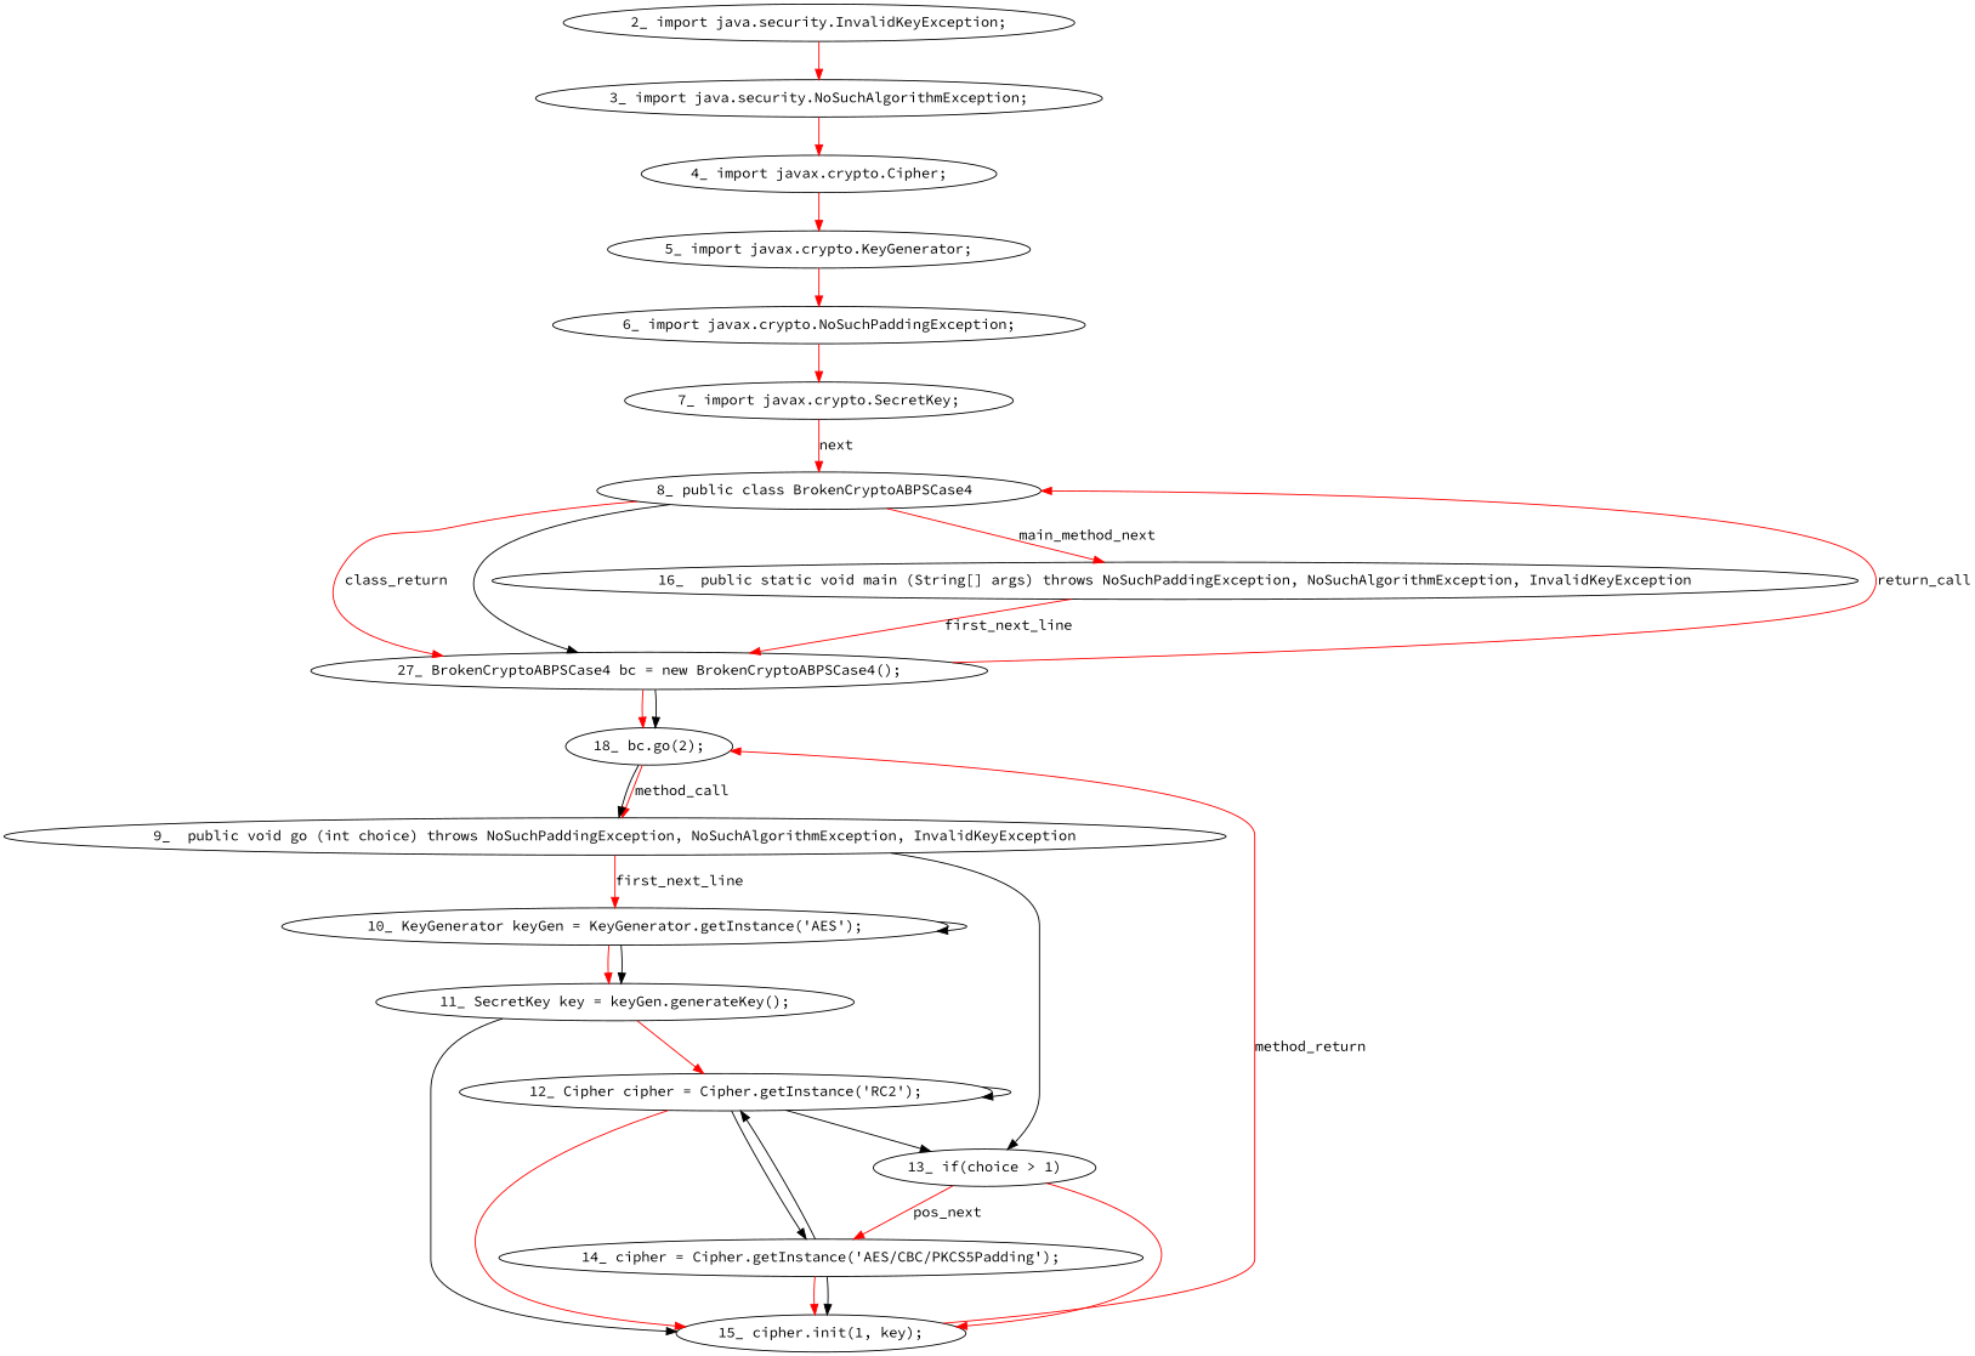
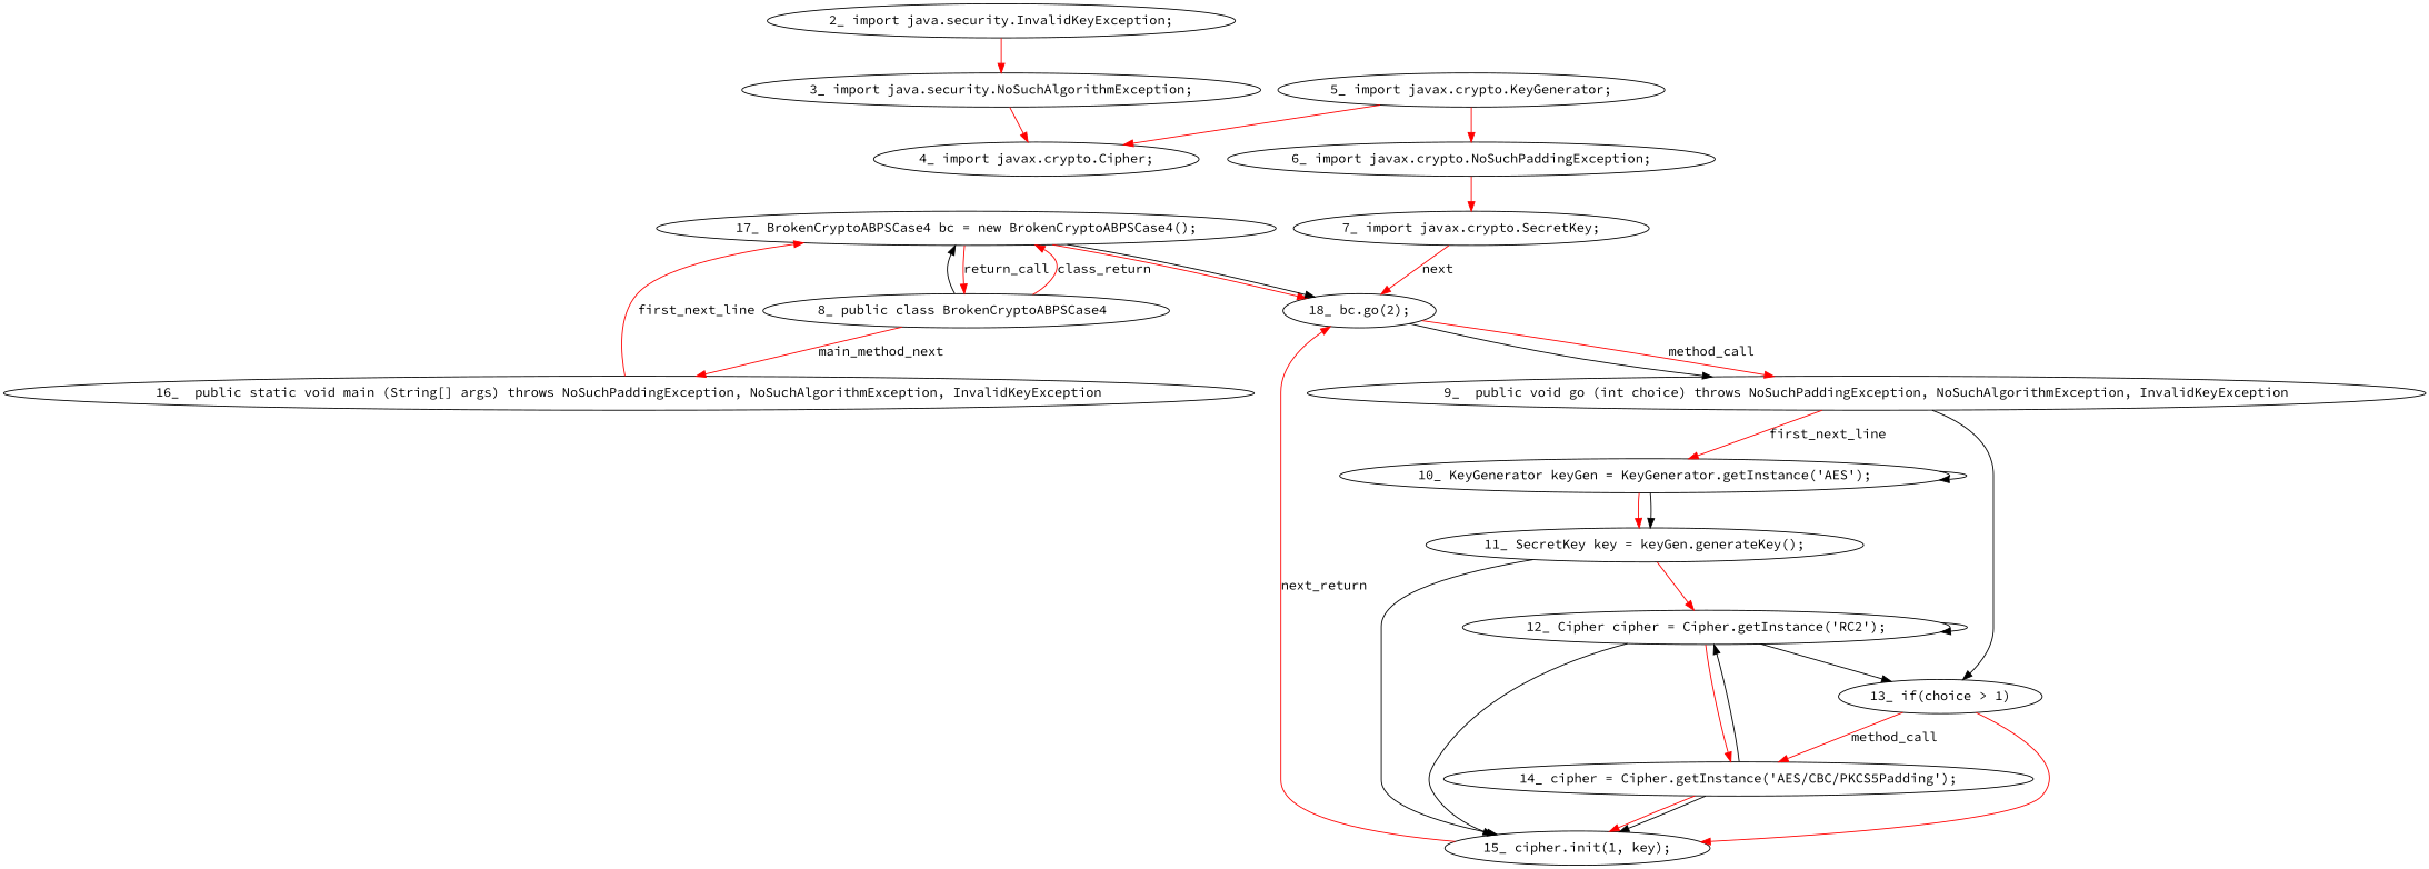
  digraph {
    fontname="Source Code Pro"
    node [fontname="Source Code Pro" type_label=expression_statement]
    edge [color=red fontname="Source Code Pro"]
    n1 [label="2_ import java.security.InvalidKeyException;"]
    n2 [label="3_ import java.security.NoSuchAlgorithmException;"]
    n3 [label="4_ import javax.crypto.Cipher;"]
    n4 [label="5_ import javax.crypto.KeyGenerator;"]
    n5 [label="6_ import javax.crypto.NoSuchPaddingException;"]
    n6 [label="7_ import javax.crypto.SecretKey;"]
    n7 [label="8_ public class BrokenCryptoABPSCase4 " type_label=class_declaration]
    n8 [label="16_  public static void main (String[] args) throws NoSuchPaddingException, NoSuchAlgorithmException, InvalidKeyException" type_label=method_declaration]
-   n9 [label="27_ BrokenCryptoABPSCase4 bc = new BrokenCryptoABPSCase4();"]
+   n9 [label="17_ BrokenCryptoABPSCase4 bc = new BrokenCryptoABPSCase4();"]
    n10 [label="18_ bc.go(2);"]
    n11 [label="9_  public void go (int choice) throws NoSuchPaddingException, NoSuchAlgorithmException, InvalidKeyException" type_label=method_declaration]
    n12 [label="10_ KeyGenerator keyGen = KeyGenerator.getInstance('AES');"]
    n13 [label="13_ if(choice > 1)" type_label=if]
    n14 [label="11_ SecretKey key = keyGen.generateKey();"]
    n15 [label="15_ cipher.init(1, key);"]
    n16 [label="14_ cipher = Cipher.getInstance('AES/CBC/PKCS5Padding');"]
    n17 [label="12_ Cipher cipher = Cipher.getInstance('RC2');"]
    n1 -> n2 [controlflow_type="next_line 1', edge_type=CFG_edge, key=0, label='next_line 1"]
    n2 -> n3 [controlflow_type="next_line 1', edge_type=CFG_edge, key=0, label='next_line 1"]
-   n3 -> n4 [controlflow_type="next_line 1', edge_type=CFG_edge, key=0, label='next_line 1"]
+   n4 -> n3 [controlflow_type="next_line 1', edge_type=CFG_edge, key=0, label='next_line 1"]
    n4 -> n5 [controlflow_type="next_line 1', edge_type=CFG_edge, key=0, label='next_line 1"]
    n5 -> n6 [controlflow_type="next_line 1', edge_type=CFG_edge, key=0, label='next_line 1"]
-   n6 -> n7 [controlflow_type=next edge_type=CFG_edge label=next]
+   n6 -> n10 [controlflow_type=next edge_type=CFG_edge label=next]
    n7 -> n8 [controlflow_type=main_method_next edge_type=CFG_edge label=main_method_next]
    n7 -> n9 [controlflow_type=class_return edge_type=CFG_edge label=class_return]
    n7 -> n9 [color=""]
    n8 -> n9 [controlflow_type=first_next_line edge_type=CFG_edge label=first_next_line]
    n9 -> n7 [controlflow_type="constructor_call|131" edge_type=CFG_edge label=return_call]
    n9 -> n10 [controlflow_type="next_line 1', edge_type=CFG_edge, key=0, label='next_line 1"]
    n9 -> n10 [used_def=bc color=""]
    n10 -> n11 [controlflow_type="method_call|135" edge_type=CFG_edge label=method_call]
    n10 -> n11 [color=""]
    n11 -> n12 [controlflow_type=first_next_line edge_type=CFG_edge label=first_next_line]
    n11 -> n13 [used_def=choice color=""]
    n12 -> n12 [used_def=KeyGenerator color=""]
    n12 -> n14 [controlflow_type="next_line 1', edge_type=CFG_edge, key=0, label='next_line 1"]
    n12 -> n14 [used_def=keyGen color=""]
    n13 -> n15 [controlflow_type="next_line 6', edge_type=CFG_edge, key=0, label='next_line 6"]
-   n13 -> n16 [controlflow_type=pos_next edge_type=CFG_edge label=pos_next]
+   n13 -> n16 [controlflow_type=pos_next edge_type=CFG_edge label=method_call]
    n14 -> n15 [used_def=key color=""]
    n14 -> n17 [controlflow_type="next_line 1', edge_type=CFG_edge, key=0, label='next_line 1"]
-   n15 -> n10 [controlflow_type=method_return edge_type=CFG_edge label=method_return]
+   n15 -> n10 [controlflow_type=method_return edge_type=CFG_edge label=next_return]
    n16 -> n15 [controlflow_type="next_line 2', edge_type=CFG_edge, key=0, label='next_line 2"]
    n16 -> n15 [used_def=cipher color=""]
    n16 -> n17 [used_def=Cipher color=""]
    n17 -> n13 [color=black controlflow_type="next_line 1', edge_type=CFG_edge, key=0, label='next_line 1"]
-   n17 -> n15 [used_def=cipher]
-   n17 -> n16 [used_def=Cipher color=""]
+   n17 -> n15 [used_def=cipher color=""]
+   n17 -> n16 [used_def=Cipher]
    n17 -> n17 [used_def=Cipher color=""]
  }
